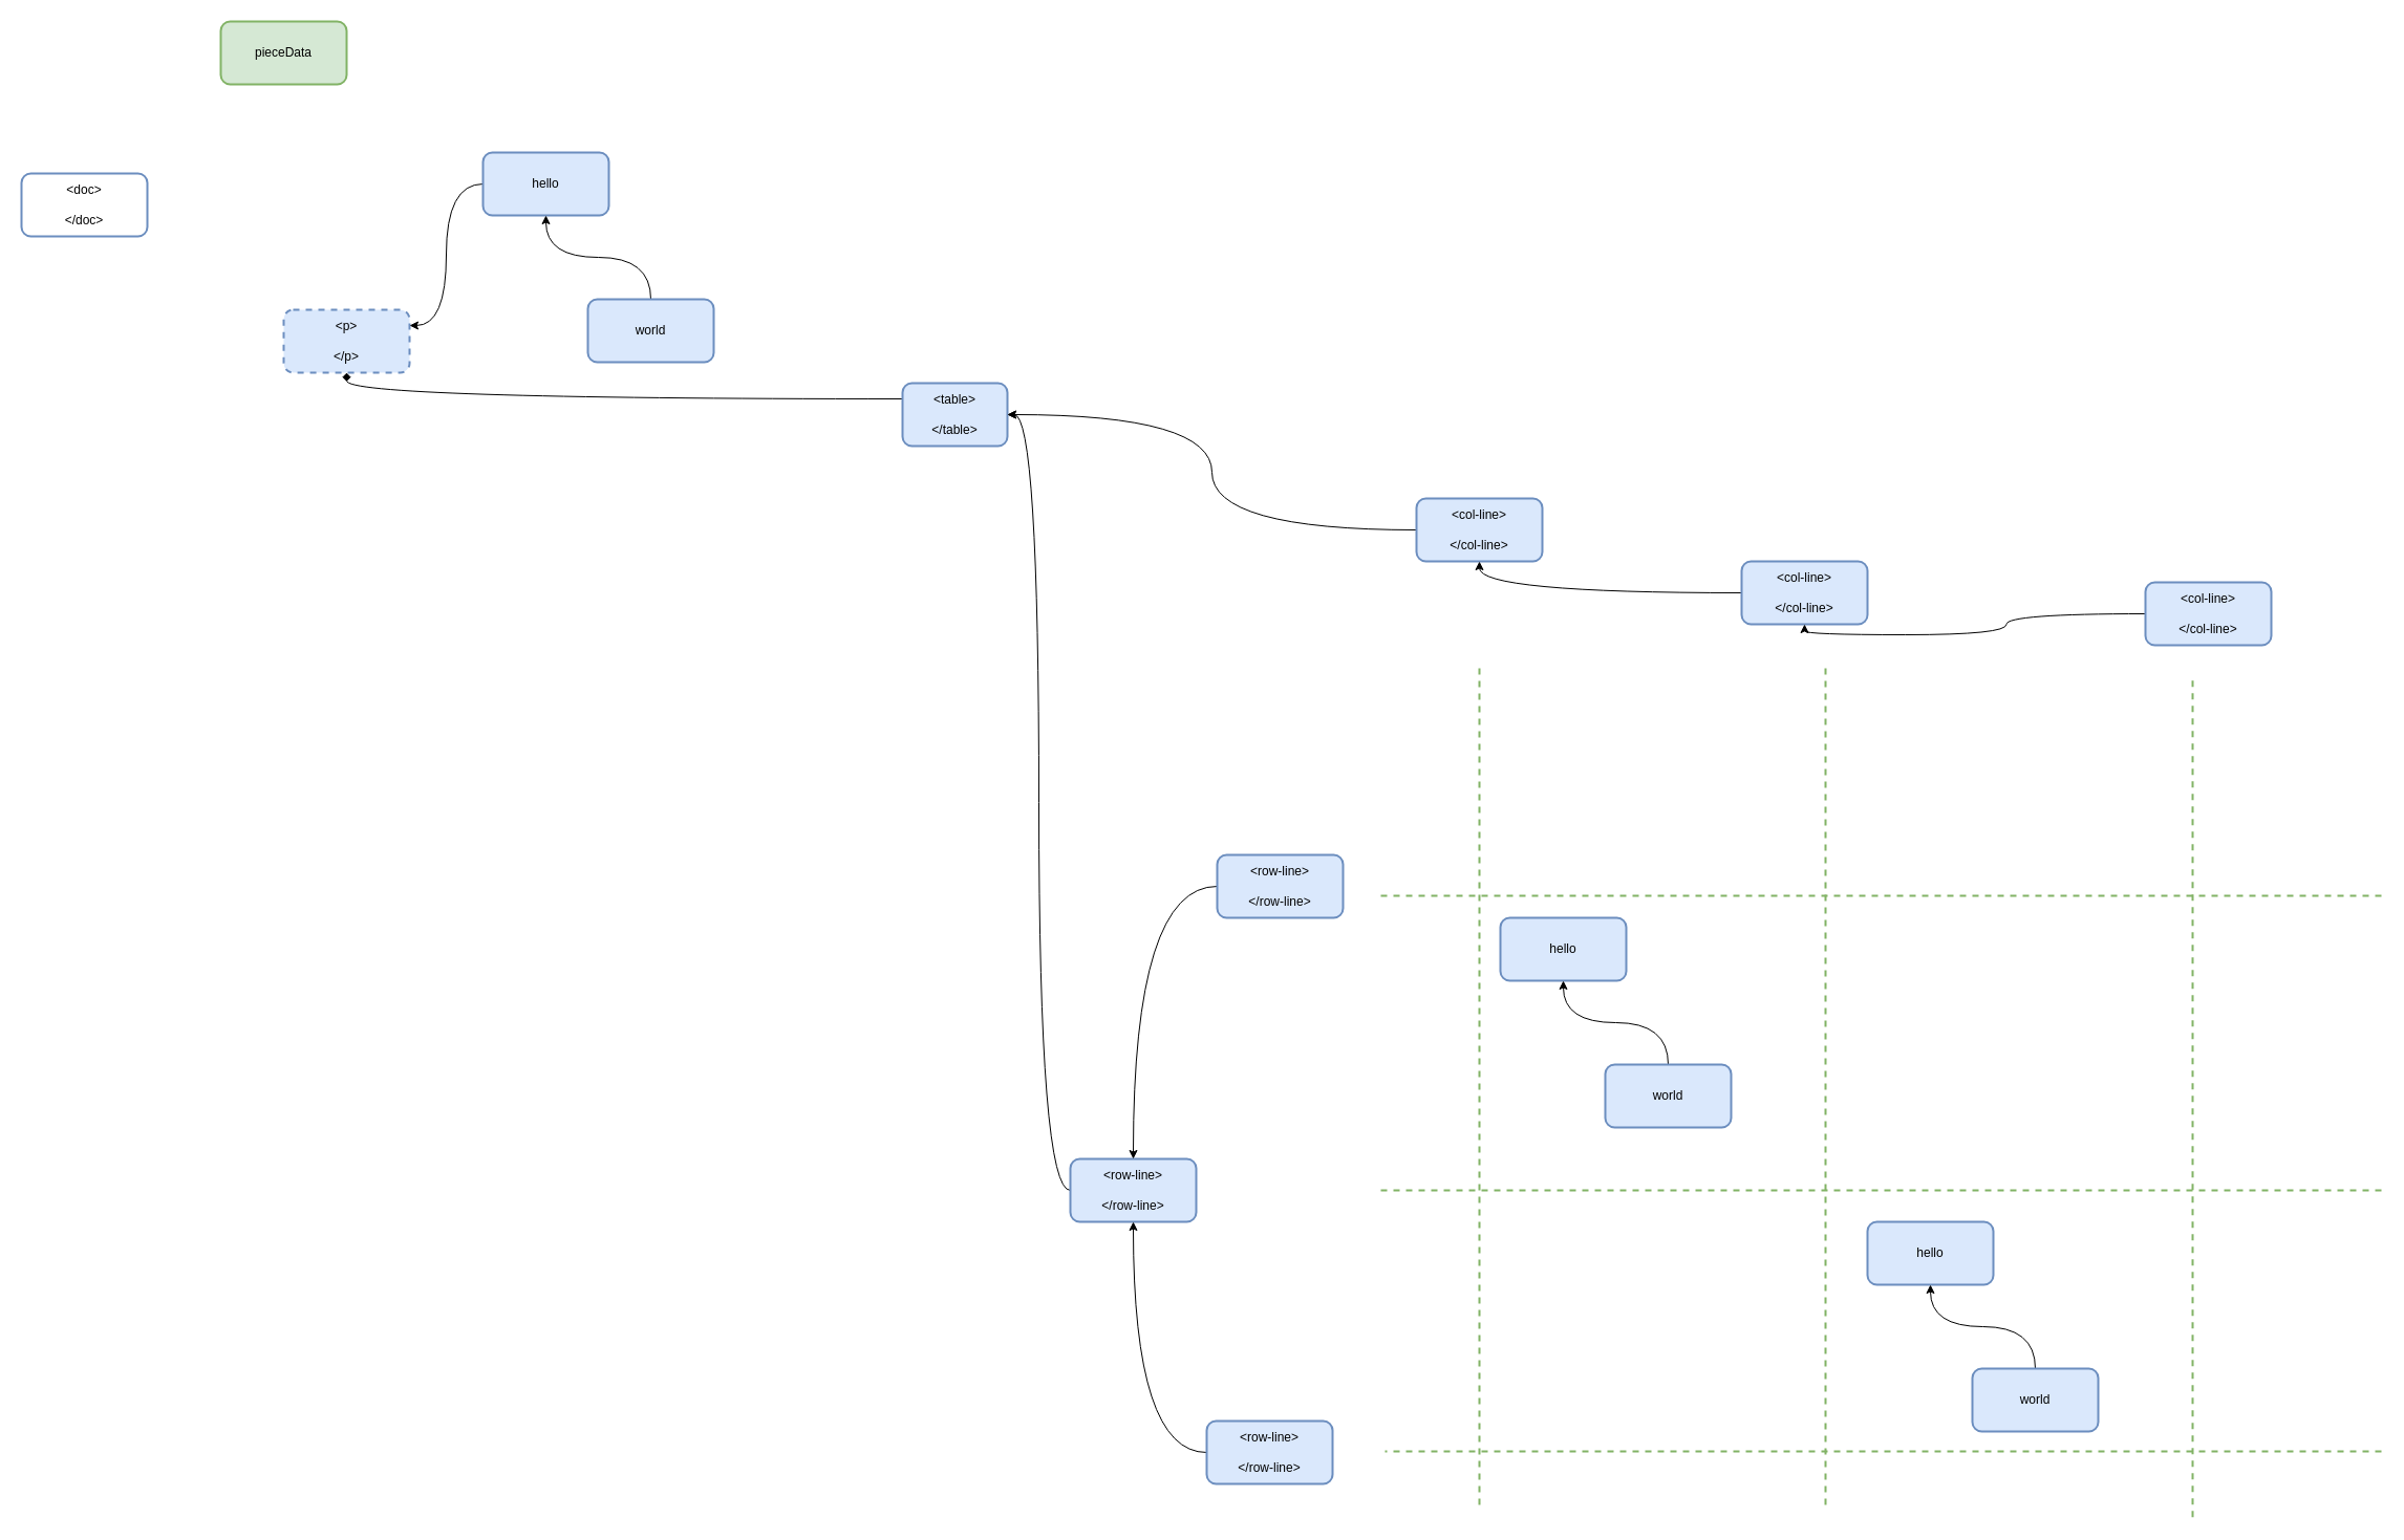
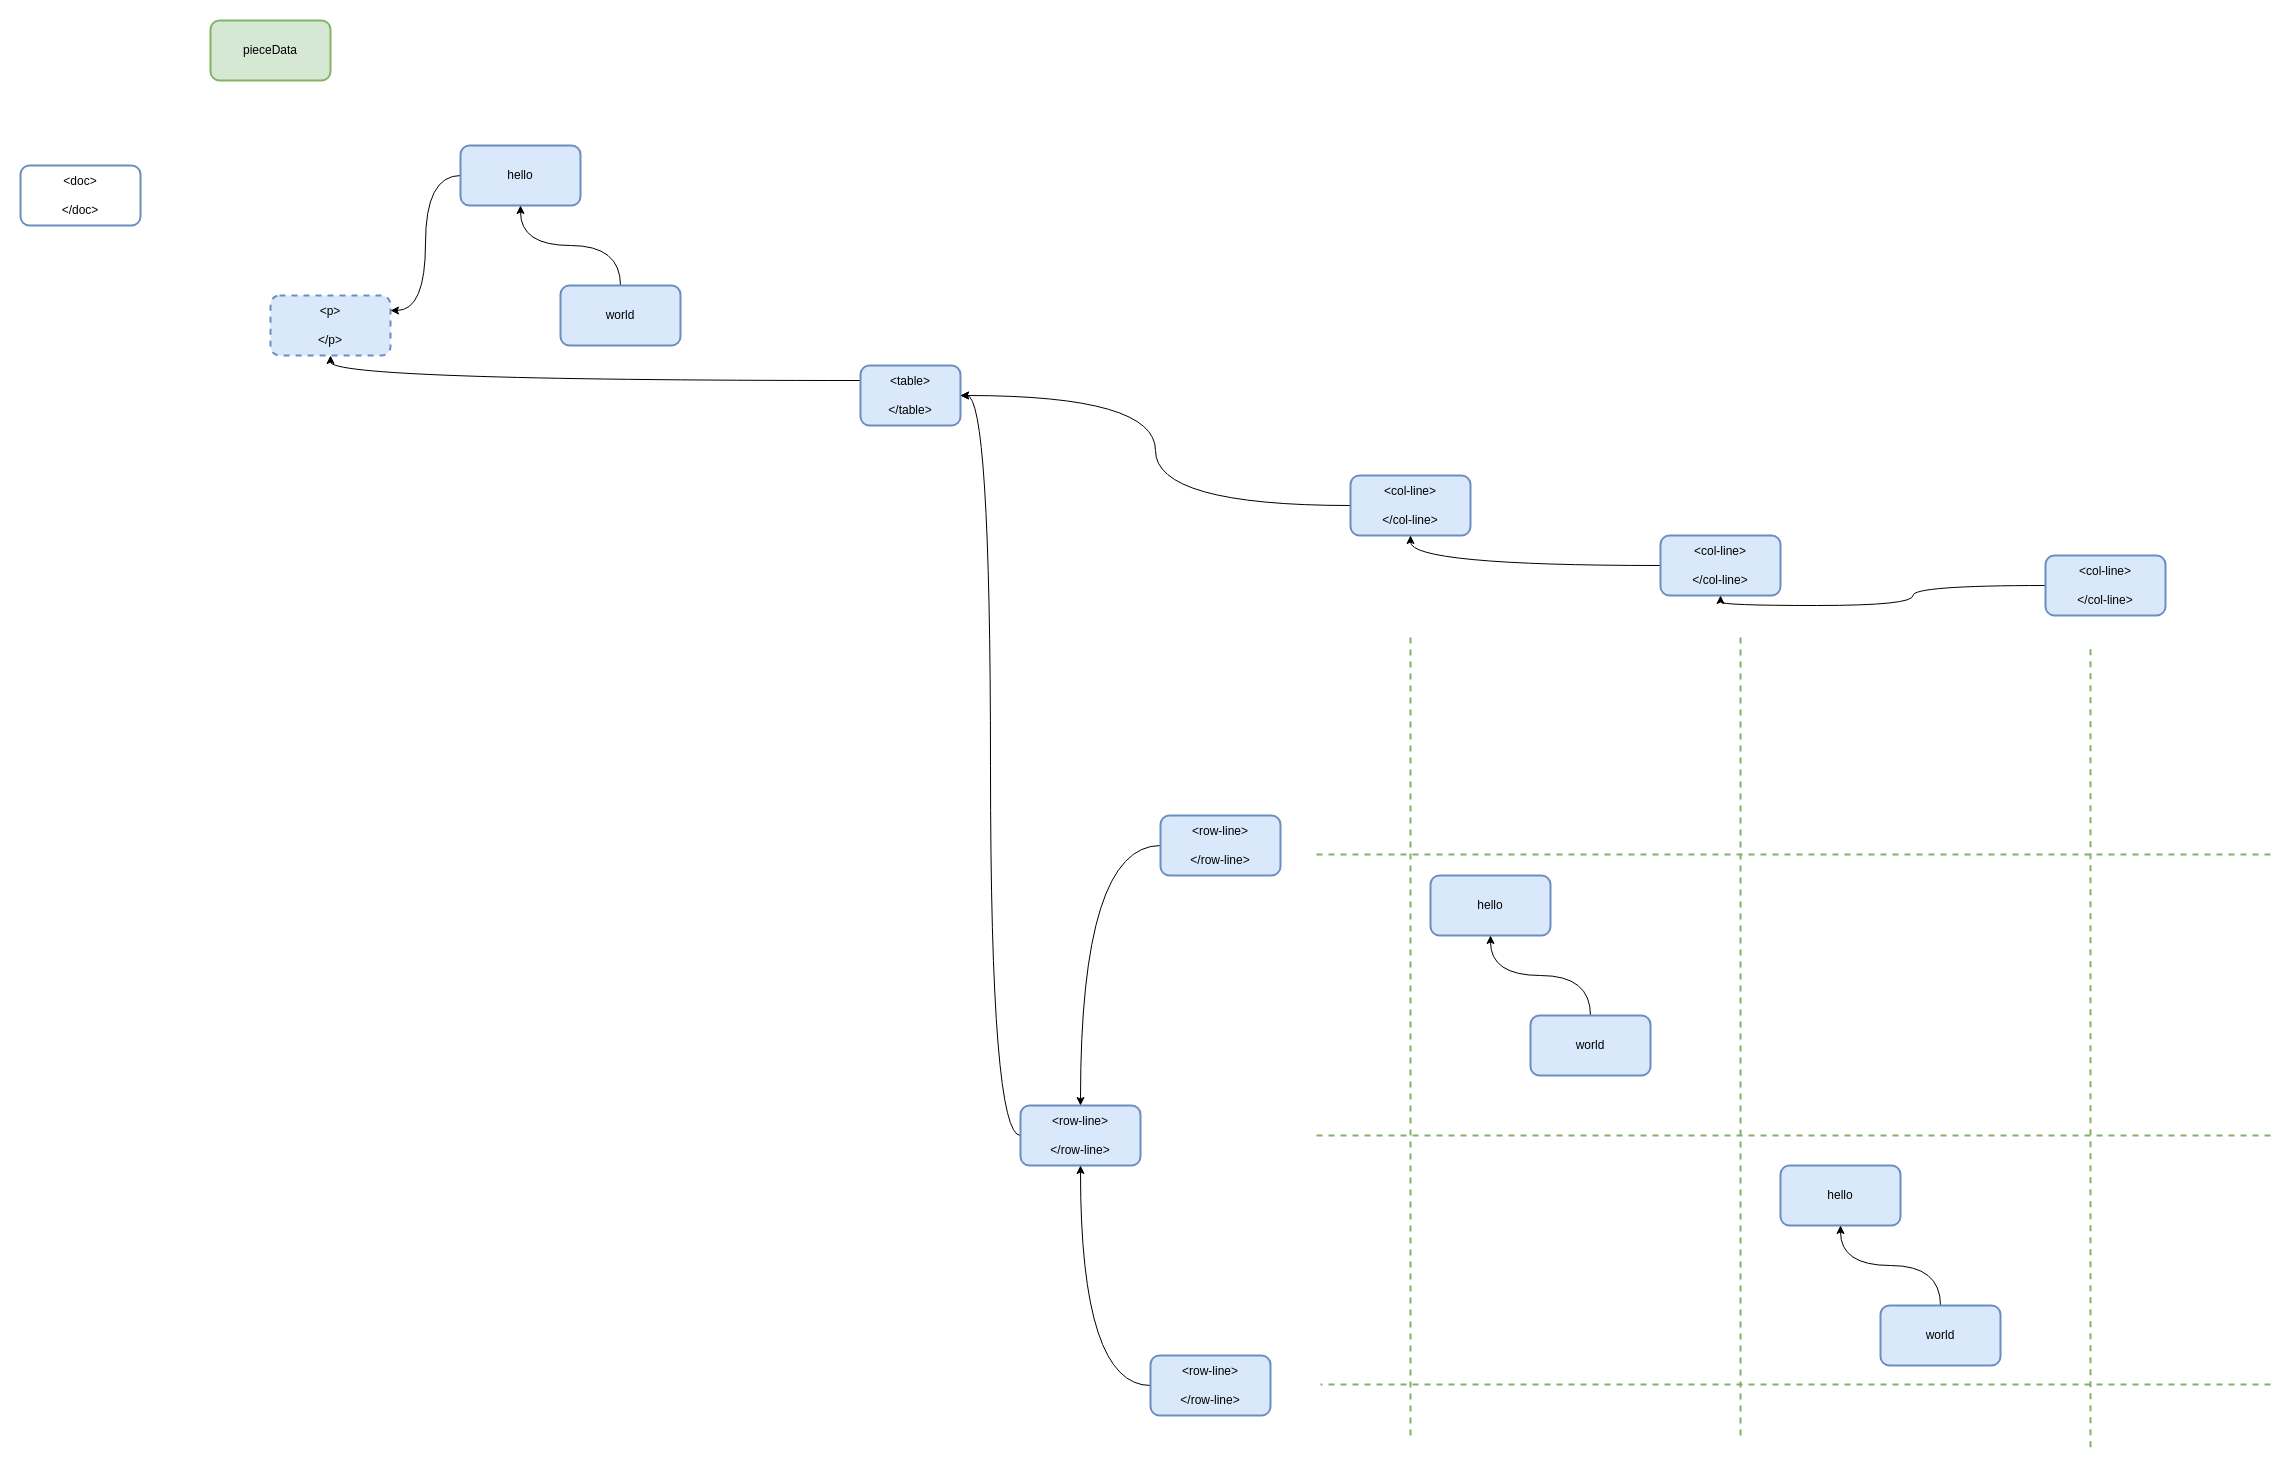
  <mxCell id="0" />
  <mxCell id="1" parent="0" />
  <mxCell id="2" value="&amp;lt;p&amp;gt;&lt;br&gt;&lt;br&gt;&amp;lt;/p&amp;gt;" style="rounded=1;whiteSpace=wrap;html=1;strokeWidth=2;fillColor=#dae8fc;strokeColor=#6c8ebf;dashed=1;" parent="1" vertex="1"><mxGeometry x="270" y="295" width="120" height="60" as="geometry" /></mxCell>
  <mxCell id="3" style="edgeStyle=orthogonalEdgeStyle;html=1;exitX=0;exitY=0.5;exitDx=0;exitDy=0;entryX=1;entryY=0.25;entryDx=0;entryDy=0;curved=1;" edge="1" parent="1" source="4" target="2"><mxGeometry relative="1" as="geometry"><mxPoint x="400" y="285" as="targetPoint" /></mxGeometry></mxCell>
  <mxCell id="4" value="hello" style="rounded=1;whiteSpace=wrap;html=1;strokeWidth=2;fillColor=#dae8fc;strokeColor=#6c8ebf;" parent="1" vertex="1"><mxGeometry x="460" y="145" width="120" height="60" as="geometry" /></mxCell>
  <mxCell id="5" style="edgeStyle=orthogonalEdgeStyle;html=1;exitX=0.5;exitY=0;exitDx=0;exitDy=0;entryX=0.5;entryY=1;entryDx=0;entryDy=0;curved=1;" parent="1" source="6" target="4" edge="1"><mxGeometry relative="1" as="geometry" /></mxCell>
  <mxCell id="6" value="world" style="rounded=1;whiteSpace=wrap;html=1;strokeWidth=2;fillColor=#dae8fc;strokeColor=#6c8ebf;" parent="1" vertex="1"><mxGeometry x="560" y="285" width="120" height="60" as="geometry" /></mxCell>
  <mxCell id="7" value="pieceData" style="rounded=1;whiteSpace=wrap;html=1;strokeWidth=2;fillColor=#d5e8d4;strokeColor=#82b366;" vertex="1" parent="1"><mxGeometry x="210" y="20" width="120" height="60" as="geometry" /></mxCell>
- <mxCell id="8" style="edgeStyle=orthogonalEdgeStyle;html=1;exitX=0;exitY=0.25;exitDx=0;exitDy=0;entryX=0.5;entryY=1;entryDx=0;entryDy=0;curved=1;endArrow=diamond;" edge="1" parent="1" source="9" target="2"><mxGeometry relative="1" as="geometry" /></mxCell>
+ <mxCell id="8" style="edgeStyle=orthogonalEdgeStyle;html=1;exitX=0;exitY=0.25;exitDx=0;exitDy=0;entryX=0.5;entryY=1;entryDx=0;entryDy=0;curved=1;" edge="1" parent="1" source="9" target="2"><mxGeometry relative="1" as="geometry" /></mxCell>
  <mxCell id="9" value="&amp;lt;table&amp;gt;&lt;br&gt;&lt;br&gt;&amp;lt;/table&amp;gt;" style="rounded=1;whiteSpace=wrap;html=1;strokeWidth=2;fillColor=#dae8fc;strokeColor=#6c8ebf;" vertex="1" parent="1"><mxGeometry x="860" y="365" width="100" height="60" as="geometry" /></mxCell>
  <mxCell id="10" value="&amp;lt;doc&amp;gt;&lt;br&gt;&lt;br&gt;&amp;lt;/doc&amp;gt;" style="rounded=1;whiteSpace=wrap;html=1;strokeWidth=2;fillColor=#ffffff;strokeColor=#6c8ebf;" vertex="1" parent="1"><mxGeometry x="20" y="165" width="120" height="60" as="geometry" /></mxCell>
  <mxCell id="11" style="edgeStyle=orthogonalEdgeStyle;curved=1;html=1;exitX=0;exitY=0.5;exitDx=0;exitDy=0;entryX=1;entryY=0.5;entryDx=0;entryDy=0;" edge="1" parent="1" source="12" target="9"><mxGeometry relative="1" as="geometry" /></mxCell>
  <mxCell id="12" value="&amp;lt;row-line&amp;gt;&lt;br&gt;&lt;br&gt;&amp;lt;/row-line&amp;gt;" style="rounded=1;whiteSpace=wrap;html=1;strokeWidth=2;fillColor=#dae8fc;strokeColor=#6c8ebf;" vertex="1" parent="1"><mxGeometry x="1020" y="1105" width="120" height="60" as="geometry" /></mxCell>
  <mxCell id="13" style="edgeStyle=orthogonalEdgeStyle;curved=1;html=1;entryX=1;entryY=0.5;entryDx=0;entryDy=0;" edge="1" parent="1" source="14" target="9"><mxGeometry relative="1" as="geometry" /></mxCell>
  <mxCell id="14" value="&amp;lt;col-line&amp;gt;&lt;br&gt;&lt;br&gt;&amp;lt;/col-line&amp;gt;" style="rounded=1;whiteSpace=wrap;html=1;strokeWidth=2;fillColor=#dae8fc;strokeColor=#6c8ebf;" vertex="1" parent="1"><mxGeometry x="1350" y="475" width="120" height="60" as="geometry" /></mxCell>
  <mxCell id="15" style="edgeStyle=orthogonalEdgeStyle;curved=1;html=1;exitX=0;exitY=0.5;exitDx=0;exitDy=0;entryX=0.5;entryY=0;entryDx=0;entryDy=0;" edge="1" parent="1" source="16" target="12"><mxGeometry relative="1" as="geometry" /></mxCell>
  <mxCell id="16" value="&amp;lt;row-line&amp;gt;&lt;br&gt;&lt;br&gt;&amp;lt;/row-line&amp;gt;" style="rounded=1;whiteSpace=wrap;html=1;strokeWidth=2;fillColor=#dae8fc;strokeColor=#6c8ebf;" vertex="1" parent="1"><mxGeometry x="1160" y="815" width="120" height="60" as="geometry" /></mxCell>
  <mxCell id="17" style="edgeStyle=orthogonalEdgeStyle;curved=1;html=1;exitX=0;exitY=0.5;exitDx=0;exitDy=0;entryX=0.5;entryY=1;entryDx=0;entryDy=0;" edge="1" parent="1" source="18" target="14"><mxGeometry relative="1" as="geometry" /></mxCell>
  <mxCell id="18" value="&amp;lt;col-line&amp;gt;&lt;br&gt;&lt;br&gt;&amp;lt;/col-line&amp;gt;" style="rounded=1;whiteSpace=wrap;html=1;strokeWidth=2;fillColor=#dae8fc;strokeColor=#6c8ebf;" vertex="1" parent="1"><mxGeometry x="1660" y="535" width="120" height="60" as="geometry" /></mxCell>
  <mxCell id="19" style="edgeStyle=orthogonalEdgeStyle;curved=1;html=1;exitX=0;exitY=0.5;exitDx=0;exitDy=0;entryX=0.5;entryY=1;entryDx=0;entryDy=0;" edge="1" parent="1" source="20" target="12"><mxGeometry relative="1" as="geometry" /></mxCell>
  <mxCell id="20" value="&amp;lt;row-line&amp;gt;&lt;br&gt;&lt;br&gt;&amp;lt;/row-line&amp;gt;" style="rounded=1;whiteSpace=wrap;html=1;strokeWidth=2;fillColor=#dae8fc;strokeColor=#6c8ebf;" vertex="1" parent="1"><mxGeometry x="1150" y="1355" width="120" height="60" as="geometry" /></mxCell>
  <mxCell id="21" style="edgeStyle=orthogonalEdgeStyle;curved=1;html=1;exitX=0;exitY=0.5;exitDx=0;exitDy=0;entryX=0.5;entryY=1;entryDx=0;entryDy=0;" edge="1" parent="1" source="22" target="18"><mxGeometry relative="1" as="geometry" /></mxCell>
  <mxCell id="22" value="&amp;lt;col-line&amp;gt;&lt;br&gt;&lt;br&gt;&amp;lt;/col-line&amp;gt;" style="rounded=1;whiteSpace=wrap;html=1;strokeWidth=2;fillColor=#dae8fc;strokeColor=#6c8ebf;" vertex="1" parent="1"><mxGeometry x="2045" y="555" width="120" height="60" as="geometry" /></mxCell>
  <mxCell id="23" value="" style="endArrow=none;dashed=1;html=1;strokeWidth=2;fillColor=#d5e8d4;strokeColor=#82b366;gradientColor=#97d077;" edge="1" parent="1"><mxGeometry width="50" height="50" relative="1" as="geometry"><mxPoint x="1410" y="1435" as="sourcePoint" /><mxPoint x="1410" y="633.333" as="targetPoint" /></mxGeometry></mxCell>
  <mxCell id="24" value="" style="endArrow=none;dashed=1;html=1;strokeWidth=2;fillColor=#d5e8d4;strokeColor=#82b366;gradientColor=#97d077;" edge="1" parent="1"><mxGeometry width="50" height="50" relative="1" as="geometry"><mxPoint x="2270" y="1384" as="sourcePoint" /><mxPoint x="1320" y="1384" as="targetPoint" /></mxGeometry></mxCell>
  <mxCell id="25" value="" style="endArrow=none;dashed=1;html=1;strokeWidth=2;fillColor=#d5e8d4;strokeColor=#82b366;gradientColor=#97d077;" edge="1" parent="1"><mxGeometry width="50" height="50" relative="1" as="geometry"><mxPoint x="2270" y="1135" as="sourcePoint" /><mxPoint x="1315" y="1135" as="targetPoint" /></mxGeometry></mxCell>
  <mxCell id="26" value="" style="endArrow=none;dashed=1;html=1;strokeWidth=2;fillColor=#d5e8d4;strokeColor=#82b366;gradientColor=#97d077;" edge="1" parent="1"><mxGeometry width="50" height="50" relative="1" as="geometry"><mxPoint x="2270" y="854" as="sourcePoint" /><mxPoint x="1315" y="854" as="targetPoint" /></mxGeometry></mxCell>
  <mxCell id="27" value="" style="endArrow=none;dashed=1;html=1;strokeWidth=2;fillColor=#d5e8d4;strokeColor=#82b366;gradientColor=#97d077;" edge="1" parent="1"><mxGeometry width="50" height="50" relative="1" as="geometry"><mxPoint x="1740" y="1435" as="sourcePoint" /><mxPoint x="1740" y="633.333" as="targetPoint" /></mxGeometry></mxCell>
  <mxCell id="28" value="" style="endArrow=none;dashed=1;html=1;strokeWidth=2;fillColor=#d5e8d4;strokeColor=#82b366;gradientColor=#97d077;" edge="1" parent="1"><mxGeometry width="50" height="50" relative="1" as="geometry"><mxPoint x="2090" y="1446.67" as="sourcePoint" /><mxPoint x="2090" y="645.003" as="targetPoint" /></mxGeometry></mxCell>
  <mxCell id="29" value="hello" style="rounded=1;whiteSpace=wrap;html=1;strokeWidth=2;fillColor=#dae8fc;strokeColor=#6c8ebf;" vertex="1" parent="1"><mxGeometry x="1430" y="875" width="120" height="60" as="geometry" /></mxCell>
  <mxCell id="30" style="edgeStyle=orthogonalEdgeStyle;html=1;exitX=0.5;exitY=0;exitDx=0;exitDy=0;entryX=0.5;entryY=1;entryDx=0;entryDy=0;curved=1;" edge="1" parent="1" source="31" target="29"><mxGeometry relative="1" as="geometry" /></mxCell>
  <mxCell id="31" value="world" style="rounded=1;whiteSpace=wrap;html=1;strokeWidth=2;fillColor=#dae8fc;strokeColor=#6c8ebf;" vertex="1" parent="1"><mxGeometry x="1530" y="1015" width="120" height="60" as="geometry" /></mxCell>
  <mxCell id="32" value="hello" style="rounded=1;whiteSpace=wrap;html=1;strokeWidth=2;fillColor=#dae8fc;strokeColor=#6c8ebf;" vertex="1" parent="1"><mxGeometry x="1780" y="1165" width="120" height="60" as="geometry" /></mxCell>
  <mxCell id="33" style="edgeStyle=orthogonalEdgeStyle;html=1;exitX=0.5;exitY=0;exitDx=0;exitDy=0;entryX=0.5;entryY=1;entryDx=0;entryDy=0;curved=1;" edge="1" parent="1" source="34" target="32"><mxGeometry relative="1" as="geometry" /></mxCell>
  <mxCell id="34" value="world" style="rounded=1;whiteSpace=wrap;html=1;strokeWidth=2;fillColor=#dae8fc;strokeColor=#6c8ebf;" vertex="1" parent="1"><mxGeometry x="1880" y="1305" width="120" height="60" as="geometry" /></mxCell>
